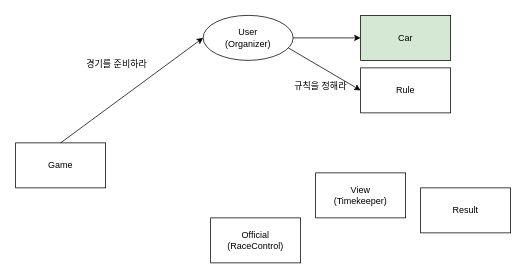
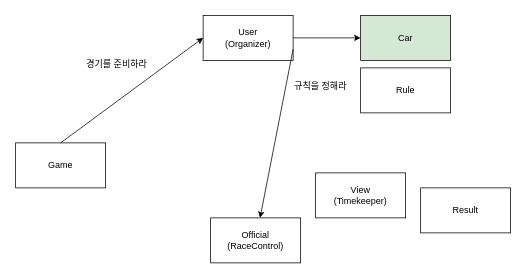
  <mxCell id="0" />
  <mxCell id="1" parent="0" />
  <mxCell id="2" value="Car" style="rounded=0;whiteSpace=wrap;html=1;fillColor=#d5e8d4;" vertex="1" parent="1"><mxGeometry x="480" y="20" width="120" height="60" as="geometry" /></mxCell>
  <mxCell id="3" value="Result" style="rounded=0;whiteSpace=wrap;html=1;" vertex="1" parent="1"><mxGeometry x="560" y="250" width="120" height="60" as="geometry" /></mxCell>
  <mxCell id="4" value="View&lt;br&gt;(Timekeeper)" style="rounded=0;whiteSpace=wrap;html=1;" vertex="1" parent="1"><mxGeometry x="420" y="230" width="120" height="60" as="geometry" /></mxCell>
- <mxCell id="5" value="User&lt;br&gt;(Organizer)" style="ellipse;whiteSpace=wrap;html=1;" vertex="1" parent="1"><mxGeometry x="270" y="20" width="120" height="60" as="geometry" /></mxCell>
+ <mxCell id="5" value="User&lt;br&gt;(Organizer)" style="rounded=0;whiteSpace=wrap;html=1;" vertex="1" parent="1"><mxGeometry x="270" y="20" width="120" height="60" as="geometry" /></mxCell>
  <mxCell id="6" value="Official&lt;br&gt;(RaceControl)" style="rounded=0;whiteSpace=wrap;html=1;" vertex="1" parent="1"><mxGeometry x="280" y="290" width="120" height="60" as="geometry" /></mxCell>
  <mxCell id="7" value="Game" style="rounded=0;whiteSpace=wrap;html=1;" vertex="1" parent="1"><mxGeometry x="20" y="190" width="120" height="60" as="geometry" /></mxCell>
  <mxCell id="8" value="" style="endArrow=classic;html=1;rounded=0;exitX=0.5;exitY=0;exitDx=0;exitDy=0;entryX=0;entryY=0.5;entryDx=0;entryDy=0;" edge="1" parent="1" source="7" target="5"><mxGeometry width="50" height="50" relative="1" as="geometry"><mxPoint x="270" y="340" as="sourcePoint" /><mxPoint x="320" y="290" as="targetPoint" /></mxGeometry></mxCell>
  <mxCell id="9" value="Rule" style="rounded=0;whiteSpace=wrap;html=1;" vertex="1" parent="1"><mxGeometry x="480" y="90" width="120" height="60" as="geometry" /></mxCell>
  <mxCell id="10" value="경기를 준비하라" style="text;html=1;strokeColor=none;fillColor=none;align=center;verticalAlign=middle;whiteSpace=wrap;rounded=0;" vertex="1" parent="1"><mxGeometry x="110" y="70" width="90" height="30" as="geometry" /></mxCell>
  <mxCell id="11" value="" style="endArrow=classic;html=1;rounded=0;exitX=1;exitY=0.5;exitDx=0;exitDy=0;entryX=0;entryY=0.5;entryDx=0;entryDy=0;" edge="1" parent="1" source="5" target="2"><mxGeometry width="50" height="50" relative="1" as="geometry"><mxPoint x="290" y="230" as="sourcePoint" /><mxPoint x="340" y="180" as="targetPoint" /></mxGeometry></mxCell>
  <mxCell id="12" value="&lt;div style=&quot;text-align: center;&quot;&gt;규칙을 정해라&lt;/div&gt;" style="text;whiteSpace=wrap;html=1;" vertex="1" parent="1"><mxGeometry x="390" y="100" width="80" height="30" as="geometry" /></mxCell>
- <mxCell id="13" value="" style="endArrow=classic;html=1;rounded=0;exitX=1;exitY=0.75;exitDx=0;exitDy=0;entryX=0;entryY=0.5;entryDx=0;entryDy=0;" edge="1" parent="1" source="5" target="9"><mxGeometry width="50" height="50" relative="1" as="geometry"><mxPoint x="400" y="60" as="sourcePoint" /><mxPoint x="470" y="100" as="targetPoint" /></mxGeometry></mxCell>
+ <mxCell id="13" value="" style="endArrow=classic;html=1;rounded=0;exitX=1;exitY=0.75;exitDx=0;exitDy=0;" edge="1" parent="1" source="5" target="6"><mxGeometry width="50" height="50" relative="1" as="geometry"><mxPoint x="400" y="60" as="sourcePoint" /><mxPoint x="470" y="100" as="targetPoint" /></mxGeometry></mxCell>
